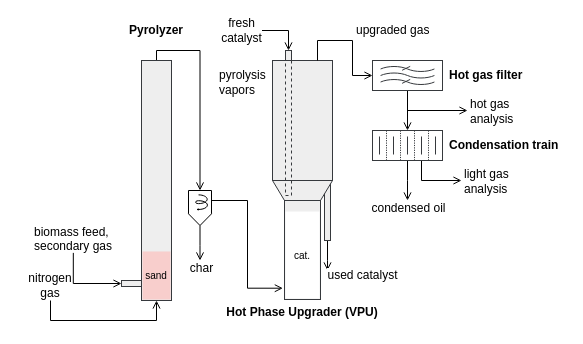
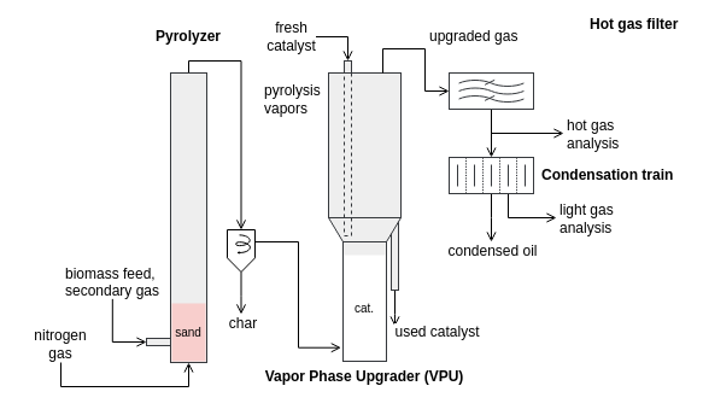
  <mxCell id="0" />
  <mxCell id="1" parent="0" />
  <mxCell id="2" style="edgeStyle=orthogonalEdgeStyle;rounded=0;html=1;startArrow=none;startFill=0;endArrow=open;endFill=0;jettySize=auto;orthogonalLoop=1;fontSize=12;" parent="1" source="4" edge="1"><mxGeometry relative="1" as="geometry"><mxPoint x="327" y="270" as="targetPoint" /></mxGeometry></mxCell>
  <mxCell id="3" value="used catalyst&lt;br&gt;" style="text;html=1;resizable=0;points=[];align=center;verticalAlign=middle;labelBackgroundColor=#ffffff;fontSize=12;" parent="2" vertex="1" connectable="0"><mxGeometry x="0.996" relative="1" as="geometry"><mxPoint x="34" y="5" as="offset" /></mxGeometry></mxCell>
  <mxCell id="4" value="" style="rounded=0;whiteSpace=wrap;html=1;fillColor=#eeeeee;strokeColor=#36393d;" parent="1" vertex="1"><mxGeometry x="324" y="180" width="6" height="60" as="geometry" /></mxCell>
  <mxCell id="5" style="edgeStyle=orthogonalEdgeStyle;rounded=0;html=1;exitX=0.5;exitY=0;entryX=0.5;entryY=0;entryPerimeter=0;endArrow=open;endFill=0;jettySize=auto;orthogonalLoop=1;fontSize=12;" parent="1" source="6" target="11" edge="1"><mxGeometry relative="1" as="geometry"><Array as="points"><mxPoint x="156" y="50" /><mxPoint x="200" y="50" /></Array></mxGeometry></mxCell>
  <mxCell id="6" value="" style="rounded=0;whiteSpace=wrap;html=1;fillColor=#eeeeee;strokeColor=#36393d;" parent="1" vertex="1"><mxGeometry x="141" y="60" width="30" height="240" as="geometry" /></mxCell>
  <mxCell id="7" value="" style="rounded=0;whiteSpace=wrap;html=1;fillColor=#eeeeee;strokeColor=#36393d;" parent="1" vertex="1"><mxGeometry x="121" y="280" width="20" height="6" as="geometry" /></mxCell>
  <mxCell id="8" style="edgeStyle=orthogonalEdgeStyle;rounded=0;html=1;endArrow=open;endFill=0;jettySize=auto;orthogonalLoop=1;fontSize=12;" parent="1" source="11" edge="1"><mxGeometry relative="1" as="geometry"><mxPoint x="199.5" y="260" as="targetPoint" /></mxGeometry></mxCell>
  <mxCell id="9" value="char" style="text;html=1;resizable=0;points=[];align=center;verticalAlign=middle;labelBackgroundColor=#ffffff;fontSize=12;" parent="8" vertex="1" connectable="0"><mxGeometry x="1" y="1" relative="1" as="geometry"><mxPoint y="7" as="offset" /></mxGeometry></mxCell>
  <mxCell id="10" style="edgeStyle=orthogonalEdgeStyle;rounded=0;html=1;entryX=-0.046;entryY=0.886;startArrow=none;startFill=0;endArrow=open;endFill=0;jettySize=auto;orthogonalLoop=1;fontSize=12;entryPerimeter=0;" parent="1" source="11" target="25" edge="1"><mxGeometry relative="1" as="geometry"><Array as="points"><mxPoint x="247" y="200" /><mxPoint x="247" y="288" /></Array></mxGeometry></mxCell>
  <mxCell id="11" value="" style="shape=mxgraph.pid.separators.separator_(cyclone);html=1;align=center;verticalLabelPosition=bottom;verticalAlign=top;dashed=0;fillColor=none;strokeColor=#000000;" parent="1" vertex="1"><mxGeometry x="188" y="190" width="23" height="35" as="geometry" /></mxCell>
  <mxCell id="12" value="" style="rounded=0;whiteSpace=wrap;html=1;fillColor=#eeeeee;strokeColor=#36393d;" parent="1" vertex="1"><mxGeometry x="272" y="60" width="60" height="120" as="geometry" /></mxCell>
  <mxCell id="13" value="" style="shape=trapezoid;perimeter=trapezoidPerimeter;whiteSpace=wrap;html=1;flipV=1;fillColor=#eeeeee;strokeColor=#36393d;" parent="1" vertex="1"><mxGeometry x="272" y="180" width="60" height="20" as="geometry" /></mxCell>
  <mxCell id="14" style="edgeStyle=orthogonalEdgeStyle;rounded=0;html=1;exitX=0.5;exitY=1;exitPerimeter=0;entryX=0.5;entryY=0;entryPerimeter=0;endArrow=open;endFill=0;jettySize=auto;orthogonalLoop=1;fontSize=10;" parent="1" source="16" target="21" edge="1"><mxGeometry relative="1" as="geometry" /></mxCell>
  <mxCell id="15" style="edgeStyle=orthogonalEdgeStyle;rounded=0;html=1;startArrow=open;startFill=0;endArrow=none;endFill=0;jettySize=auto;orthogonalLoop=1;fontSize=12;entryX=0.75;entryY=0;" parent="1" source="16" target="12" edge="1"><mxGeometry relative="1" as="geometry"><mxPoint x="333" y="75" as="targetPoint" /></mxGeometry></mxCell>
  <mxCell id="16" value="" style="verticalLabelPosition=bottom;shadow=0;dashed=0;align=center;fillColor=none;html=1;verticalAlign=top;strokeWidth=1;shape=mxgraph.electrical.abstract.filter;strokeColor=#36393d;" parent="1" vertex="1"><mxGeometry x="372" y="60" width="70" height="30" as="geometry" /></mxCell>
  <mxCell id="17" style="edgeStyle=orthogonalEdgeStyle;rounded=0;html=1;endArrow=open;endFill=0;jettySize=auto;orthogonalLoop=1;fontSize=10;" parent="1" source="21" edge="1"><mxGeometry relative="1" as="geometry"><mxPoint x="407" y="200" as="targetPoint" /></mxGeometry></mxCell>
  <mxCell id="18" value="condensed oil" style="text;html=1;resizable=0;points=[];align=center;verticalAlign=middle;labelBackgroundColor=#ffffff;fontSize=12;" parent="17" vertex="1" connectable="0"><mxGeometry x="0.983" y="2" relative="1" as="geometry"><mxPoint x="-2" y="8" as="offset" /></mxGeometry></mxCell>
  <mxCell id="19" style="edgeStyle=orthogonalEdgeStyle;rounded=0;html=1;startArrow=none;startFill=0;endArrow=open;endFill=0;jettySize=auto;orthogonalLoop=1;fontSize=12;" parent="1" source="21" edge="1"><mxGeometry relative="1" as="geometry"><mxPoint x="461" y="180" as="targetPoint" /><Array as="points"><mxPoint x="421" y="180" /></Array></mxGeometry></mxCell>
  <mxCell id="20" value="light gas&lt;br&gt;&lt;div style=&quot;text-align: left&quot;&gt;analysis&lt;/div&gt;" style="text;html=1;resizable=0;points=[];align=left;verticalAlign=middle;labelBackgroundColor=#ffffff;fontSize=12;" parent="19" vertex="1" connectable="0"><mxGeometry x="1" y="1" relative="1" as="geometry"><mxPoint x="1" y="1" as="offset" /></mxGeometry></mxCell>
  <mxCell id="21" value="" style="verticalLabelPosition=bottom;align=center;dashed=0;html=1;verticalAlign=top;shape=mxgraph.pid.filters.press_filter;fillColor=none;strokeColor=#36393d;" parent="1" vertex="1"><mxGeometry x="372" y="130" width="70" height="30" as="geometry" /></mxCell>
  <mxCell id="22" style="edgeStyle=orthogonalEdgeStyle;rounded=0;html=1;entryX=0;entryY=0.5;startArrow=none;startFill=0;endArrow=open;endFill=0;jettySize=auto;orthogonalLoop=1;fontSize=12;exitX=0.486;exitY=1.013;exitPerimeter=0;" parent="1" source="23" target="7" edge="1"><mxGeometry relative="1" as="geometry" /></mxCell>
- <mxCell id="23" value="biomass feed,&lt;br&gt;secondary gas&lt;br&gt;" style="text;html=1;resizable=0;points=[];autosize=1;align=left;verticalAlign=top;spacingTop=-4;" parent="1" vertex="1"><mxGeometry x="32" y="222" width="84" height="30" as="geometry" /></mxCell>
+ <mxCell id="23" value="biomass feed,&lt;br&gt;secondary gas&lt;br&gt;" style="text;html=1;resizable=0;points=[];autosize=1;align=left;verticalAlign=top;spacingTop=-4;" parent="1" vertex="1"><mxGeometry x="52" y="217" width="84" height="30" as="geometry" /></mxCell>
  <mxCell id="24" value="sand" style="rounded=0;whiteSpace=wrap;html=1;fontSize=10;align=center;fillColor=#f8cecc;strokeColor=none;" parent="1" vertex="1"><mxGeometry x="142" y="251" width="28" height="48" as="geometry" /></mxCell>
  <mxCell id="25" value="" style="rounded=0;whiteSpace=wrap;html=1;fillColor=#eeeeee;fontSize=10;align=center;strokeColor=#36393d;" parent="1" vertex="1"><mxGeometry x="284" y="200" width="36" height="99" as="geometry" /></mxCell>
  <mxCell id="26" value="cat." style="rounded=0;whiteSpace=wrap;html=1;fontSize=10;align=center;fillColor=#ffffff;strokeColor=none;horizontal=1;" parent="1" vertex="1"><mxGeometry x="285" y="211" width="34" height="87" as="geometry" /></mxCell>
  <mxCell id="27" value="" style="endArrow=open;html=1;fontSize=12;endFill=0;" parent="1" edge="1"><mxGeometry width="50" height="50" relative="1" as="geometry"><mxPoint x="407" y="110" as="sourcePoint" /><mxPoint x="467" y="110" as="targetPoint" /></mxGeometry></mxCell>
  <mxCell id="28" value="hot gas&lt;br&gt;analysis&lt;br&gt;" style="text;html=1;resizable=0;points=[];align=left;verticalAlign=middle;labelBackgroundColor=#ffffff;fontSize=12;" parent="27" vertex="1" connectable="0"><mxGeometry x="0.378" y="-1" relative="1" as="geometry"><mxPoint x="20" y="-1" as="offset" /></mxGeometry></mxCell>
  <mxCell id="29" value="Condensation train&lt;br&gt;" style="text;html=1;strokeColor=none;fillColor=none;align=left;verticalAlign=middle;whiteSpace=wrap;rounded=0;fontSize=12;fontStyle=1" parent="1" vertex="1"><mxGeometry x="447" y="135" width="114" height="20" as="geometry" /></mxCell>
- <mxCell id="30" value="Hot Phase Upgrader (VPU)&lt;br&gt;" style="text;html=1;strokeColor=none;fillColor=none;align=center;verticalAlign=middle;whiteSpace=wrap;rounded=0;fontSize=12;fontStyle=1" parent="1" vertex="1"><mxGeometry x="218" y="302" width="168" height="20" as="geometry" /></mxCell>
+ <mxCell id="30" value="Vapor Phase Upgrader (VPU)&lt;br&gt;" style="text;html=1;strokeColor=none;fillColor=none;align=center;verticalAlign=middle;whiteSpace=wrap;rounded=0;fontSize=12;fontStyle=1" parent="1" vertex="1"><mxGeometry x="218" y="302" width="168" height="20" as="geometry" /></mxCell>
  <mxCell id="31" value="Pyrolyzer&lt;br&gt;" style="text;html=1;strokeColor=none;fillColor=none;align=center;verticalAlign=middle;whiteSpace=wrap;rounded=0;fontSize=12;fontStyle=1" parent="1" vertex="1"><mxGeometry x="121" y="20" width="70" height="20" as="geometry" /></mxCell>
  <mxCell id="32" value="" style="rounded=0;whiteSpace=wrap;html=1;fillColor=none;strokeColor=#36393d;dashed=1;" parent="1" vertex="1"><mxGeometry x="285" y="60" width="6" height="135" as="geometry" /></mxCell>
  <mxCell id="33" value="fresh&lt;br&gt;catalyst&lt;br&gt;" style="edgeStyle=orthogonalEdgeStyle;rounded=0;html=1;startArrow=open;startFill=0;endArrow=none;endFill=0;jettySize=auto;orthogonalLoop=1;fontSize=12;" parent="1" source="34" edge="1"><mxGeometry x="1" y="20" relative="1" as="geometry"><mxPoint x="261" y="30" as="targetPoint" /><Array as="points"><mxPoint x="288" y="30" /></Array><mxPoint x="-20" y="-20" as="offset" /></mxGeometry></mxCell>
  <mxCell id="34" value="" style="rounded=0;whiteSpace=wrap;html=1;fillColor=#eeeeee;strokeColor=#36393d;" parent="1" vertex="1"><mxGeometry x="285" y="50" width="6" height="10" as="geometry" /></mxCell>
- <mxCell id="35" value="Hot gas filter" style="text;html=1;strokeColor=none;fillColor=none;align=left;verticalAlign=middle;whiteSpace=wrap;rounded=0;dashed=1;fontSize=12;fontStyle=1" parent="1" vertex="1"><mxGeometry x="447" y="65" width="80" height="20" as="geometry" /></mxCell>
+ <mxCell id="35" value="Hot gas filter" style="text;html=1;strokeColor=none;fillColor=none;align=left;verticalAlign=middle;whiteSpace=wrap;rounded=0;dashed=1;fontSize=12;fontStyle=1" parent="1" vertex="1"><mxGeometry x="487" y="10" width="80" height="20" as="geometry" /></mxCell>
  <mxCell id="36" value="pyrolysis&lt;br&gt;vapors&lt;br&gt;" style="text;html=1;strokeColor=none;fillColor=none;align=left;verticalAlign=middle;whiteSpace=wrap;rounded=0;dashed=1;fontSize=12;" parent="1" vertex="1"><mxGeometry x="217" y="72" width="40" height="20" as="geometry" /></mxCell>
  <mxCell id="37" value="upgraded gas&lt;br&gt;" style="text;html=1;resizable=0;points=[];autosize=1;align=left;verticalAlign=top;spacingTop=-4;fontSize=12;" parent="1" vertex="1"><mxGeometry x="354" y="20" width="90" height="20" as="geometry" /></mxCell>
  <mxCell id="38" style="edgeStyle=orthogonalEdgeStyle;rounded=0;html=1;startArrow=none;startFill=0;endArrow=open;endFill=0;jettySize=auto;orthogonalLoop=1;fontSize=12;entryX=0.5;entryY=1;" parent="1" target="6" edge="1"><mxGeometry relative="1" as="geometry"><mxPoint x="51" y="330" as="targetPoint" /><mxPoint x="50" y="300" as="sourcePoint" /><Array as="points"><mxPoint x="50" y="320" /><mxPoint x="156" y="320" /></Array></mxGeometry></mxCell>
  <mxCell id="39" value="nitrogen&lt;br&gt;gas" style="text;html=1;strokeColor=none;fillColor=none;align=center;verticalAlign=middle;whiteSpace=wrap;rounded=0;dashed=1;fontSize=12;" parent="1" vertex="1"><mxGeometry x="20" y="275" width="60" height="20" as="geometry" /></mxCell>
